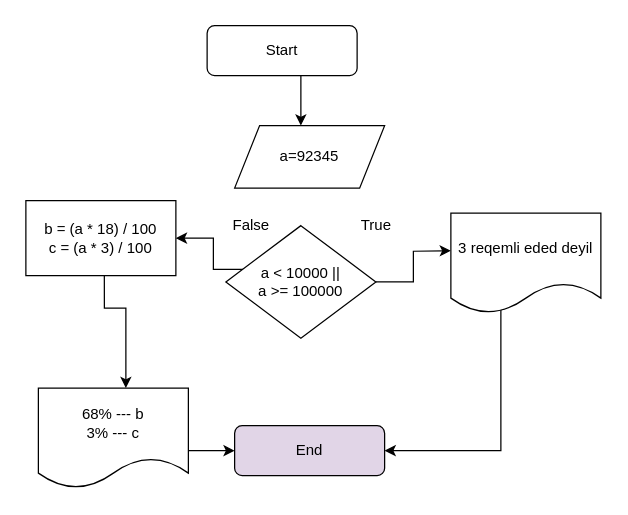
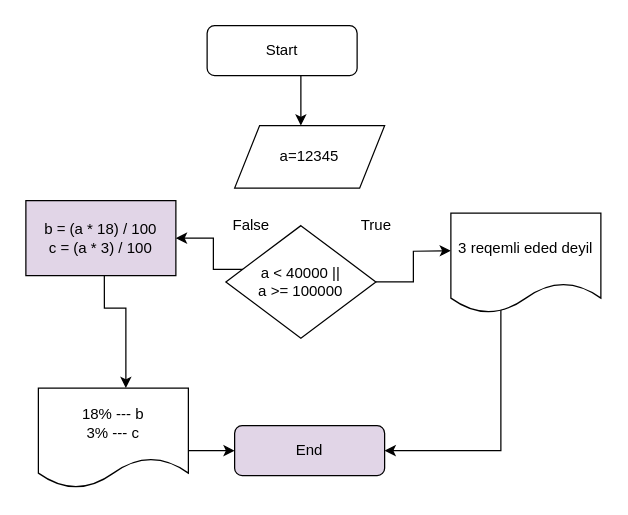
  <mxCell id="0" />
  <mxCell id="1" parent="0" />
  <mxCell id="2" value="End" style="rounded=1;whiteSpace=wrap;html=1;fillColor=#e1d5e7;" parent="1" vertex="1"><mxGeometry x="187" y="340" width="120" height="40" as="geometry" /></mxCell>
  <mxCell id="3" style="edgeStyle=orthogonalEdgeStyle;rounded=0;orthogonalLoop=1;jettySize=auto;html=1;" parent="1" source="4" edge="1"><mxGeometry relative="1" as="geometry"><mxPoint x="240" y="100" as="targetPoint" /><Array as="points"><mxPoint x="240" y="60" /><mxPoint x="240" y="60" /></Array></mxGeometry></mxCell>
  <mxCell id="4" value="Start" style="rounded=1;whiteSpace=wrap;html=1;" parent="1" vertex="1"><mxGeometry x="165" y="20" width="120" height="40" as="geometry" /></mxCell>
- <mxCell id="5" value="a=92345" style="shape=parallelogram;perimeter=parallelogramPerimeter;whiteSpace=wrap;html=1;fixedSize=1;" parent="1" vertex="1"><mxGeometry x="187" y="100" width="120" height="50" as="geometry" /></mxCell>
+ <mxCell id="5" value="a=12345" style="shape=parallelogram;perimeter=parallelogramPerimeter;whiteSpace=wrap;html=1;fixedSize=1;" parent="1" vertex="1"><mxGeometry x="187" y="100" width="120" height="50" as="geometry" /></mxCell>
  <mxCell id="6" style="edgeStyle=orthogonalEdgeStyle;rounded=0;orthogonalLoop=1;jettySize=auto;html=1;entryX=0;entryY=0.5;entryDx=0;entryDy=0;" parent="1" source="8" edge="1"><mxGeometry relative="1" as="geometry"><mxPoint x="360" y="200" as="targetPoint" /></mxGeometry></mxCell>
  <mxCell id="7" style="edgeStyle=orthogonalEdgeStyle;rounded=0;orthogonalLoop=1;jettySize=auto;html=1;entryX=1;entryY=0.5;entryDx=0;entryDy=0;exitX=0;exitY=0;exitDx=0;exitDy=0;" parent="1" source="8" edge="1"><mxGeometry relative="1" as="geometry"><mxPoint x="140" y="190" as="targetPoint" /><Array as="points"><mxPoint x="221" y="215" /><mxPoint x="170" y="215" /><mxPoint x="170" y="190" /></Array></mxGeometry></mxCell>
- <mxCell id="8" value="a &amp;lt; 10000 || &lt;br&gt;a &amp;gt;= 100000" style="rhombus;whiteSpace=wrap;html=1;" parent="1" vertex="1"><mxGeometry x="180" y="180" width="120" height="90" as="geometry" /></mxCell>
+ <mxCell id="8" value="a &amp;lt; 40000 || &lt;br&gt;a &amp;gt;= 100000" style="rhombus;whiteSpace=wrap;html=1;" parent="1" vertex="1"><mxGeometry x="180" y="180" width="120" height="90" as="geometry" /></mxCell>
  <mxCell id="9" style="edgeStyle=orthogonalEdgeStyle;rounded=0;orthogonalLoop=1;jettySize=auto;html=1;entryX=0.5;entryY=0;entryDx=0;entryDy=0;exitX=0.523;exitY=0.829;exitDx=0;exitDy=0;exitPerimeter=0;" parent="1" edge="1"><mxGeometry relative="1" as="geometry"><mxPoint x="100" y="310" as="targetPoint" /><Array as="points"><mxPoint x="100" y="246" /></Array><mxPoint x="82.76" y="216.32" as="sourcePoint" /></mxGeometry></mxCell>
  <mxCell id="10" style="edgeStyle=orthogonalEdgeStyle;rounded=0;orthogonalLoop=1;jettySize=auto;html=1;" parent="1" target="2" edge="1"><mxGeometry relative="1" as="geometry"><mxPoint x="143.321" y="360.037" as="sourcePoint" /><Array as="points"><mxPoint x="180" y="360" /><mxPoint x="180" y="360" /></Array></mxGeometry></mxCell>
  <mxCell id="11" style="edgeStyle=orthogonalEdgeStyle;rounded=0;orthogonalLoop=1;jettySize=auto;html=1;entryX=1;entryY=0.5;entryDx=0;entryDy=0;" parent="1" target="2" edge="1"><mxGeometry relative="1" as="geometry"><mxPoint x="390" y="470" as="targetPoint" /><Array as="points"><mxPoint x="400" y="360" /></Array><mxPoint x="400" y="230" as="sourcePoint" /></mxGeometry></mxCell>
  <mxCell id="12" value="True" style="text;html=1;align=center;verticalAlign=middle;resizable=0;points=[];autosize=1;strokeColor=none;fillColor=none;" parent="1" vertex="1"><mxGeometry x="280" y="170" width="40" height="20" as="geometry" /></mxCell>
  <mxCell id="13" value="False" style="text;html=1;align=center;verticalAlign=middle;resizable=0;points=[];autosize=1;strokeColor=none;fillColor=none;" parent="1" vertex="1"><mxGeometry x="175" y="170" width="50" height="20" as="geometry" /></mxCell>
- <mxCell id="14" value="&lt;span&gt;b = (a * 18) / 100&lt;/span&gt;&lt;br&gt;&lt;span&gt;c = (a * 3) / 100&lt;/span&gt;" style="rounded=0;whiteSpace=wrap;html=1;" parent="1" vertex="1"><mxGeometry x="20" y="160" width="120" height="60" as="geometry" /></mxCell>
- <mxCell id="15" value="&lt;div&gt;68% --- b&lt;/div&gt;&lt;div&gt;3% --- c&lt;/div&gt;" style="shape=document;whiteSpace=wrap;html=1;boundedLbl=1;" parent="1" vertex="1"><mxGeometry x="30" y="310" width="120" height="80" as="geometry" /></mxCell>
+ <mxCell id="14" value="&lt;span&gt;b = (a * 18) / 100&lt;/span&gt;&lt;br&gt;&lt;span&gt;c = (a * 3) / 100&lt;/span&gt;" style="rounded=0;whiteSpace=wrap;html=1;fillColor=#e1d5e7;" parent="1" vertex="1"><mxGeometry x="20" y="160" width="120" height="60" as="geometry" /></mxCell>
+ <mxCell id="15" value="&lt;div&gt;18% --- b&lt;/div&gt;&lt;div&gt;3% --- c&lt;/div&gt;" style="shape=document;whiteSpace=wrap;html=1;boundedLbl=1;" parent="1" vertex="1"><mxGeometry x="30" y="310" width="120" height="80" as="geometry" /></mxCell>
  <mxCell id="16" value="&lt;span&gt;3 reqemli eded deyil&lt;/span&gt;" style="shape=document;whiteSpace=wrap;html=1;boundedLbl=1;" parent="1" vertex="1"><mxGeometry x="360" y="170" width="120" height="80" as="geometry" /></mxCell>
